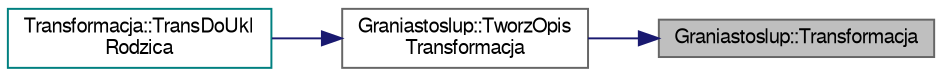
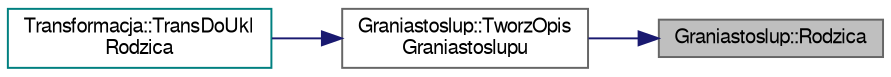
  digraph {
    rankdir=RL
    node [color=gray40 fillcolor=white fontname=FreeSans fontsize=10 shape=record style=filled]
    edge [color=midnightblue dir=back fontname=FreeSans fontsize=10 labelfontname=FreeSans labelfontsize=10 style=solid]
-   n1 [fillcolor=grey75 fontcolor=black height=0.2 label="Graniastoslup::Transformacja" width=0.4]
-   n2 [height=0.2 label="Graniastoslup::TworzOpis\lTransformacja" width=0.4]
+   n1 [fillcolor=grey75 fontcolor=black height=0.2 label="Graniastoslup::Rodzica" width=0.4]
+   n2 [height=0.2 label="Graniastoslup::TworzOpis\lGraniastoslupu" width=0.4]
    n3 [color=teal height=0.2 label="Transformacja::TransDoUkl\lRodzica" width=0.4]
    n1 -> n2
    n2 -> n3
  }
